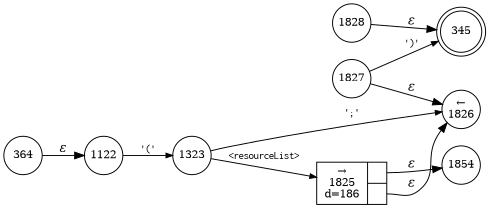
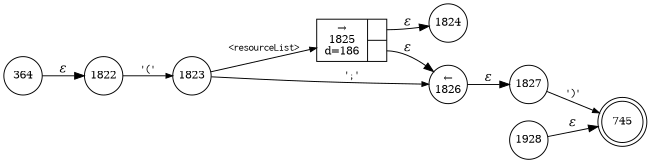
  digraph {
    rankdir=LR
    node [fixedsize=true fontsize=11 shape=circle peripheries=1]
    edge [fontname="Times-Italic"]
-   n1 [label=345 shape=doublecircle width=.6 peripheries=""]
-   n2 [label=1854 width=.55]
+   n1 [label=745 shape=doublecircle width=.6 peripheries=""]
+   n2 [label=1824 width=.55]
    n3 [label="&larr;\n1826" width=.55]
    n4 [label=1827 width=.55]
    n5 [fixedsize=false label="{&rarr;\n1825\nd=186|{<p0>|<p1>}}" shape=record]
-   n6 [label=1828 width=.55]
+   n6 [label=1928 width=.55]
    n7 [label=364 width=.55]
-   n8 [label=1122 width=.55]
-   n9 [label=1323 width=.55]
-   n4 -> n3 [label="&epsilon;"]
+   n8 [label=1822 width=.55]
+   n9 [label=1823 width=.55]
+   n3 -> n4 [label="&epsilon;"]
    n4 -> n1 [arrowhead=normal arrowsize=.7 fontname=Courier fontsize=11 label="')'"]
    n5 -> n2 [label="&epsilon;" tailport=p0]
    n5 -> n3 [label="&epsilon;" tailport=p1]
    n6 -> n1 [label="&epsilon;"]
    n7 -> n8 [label="&epsilon;"]
    n8 -> n9 [arrowhead=normal arrowsize=.7 fontname=Courier fontsize=11 label="'('"]
    n9 -> n3 [arrowhead=normal arrowsize=.7 fontname=Courier fontsize=11 label="';'"]
    n9 -> n5 [arrowhead=normal arrowsize=.7 fontname=Courier fontsize=11 label="<resourceList>"]
  }
